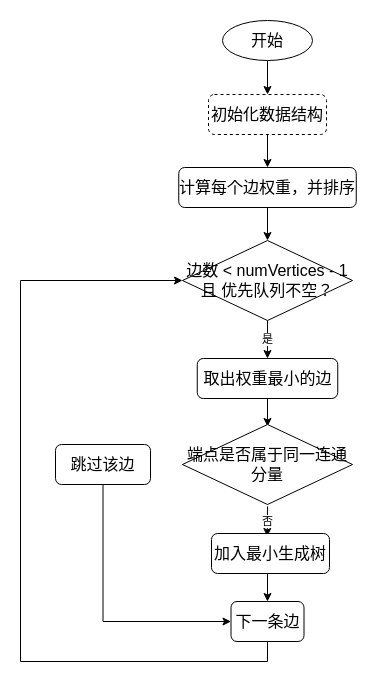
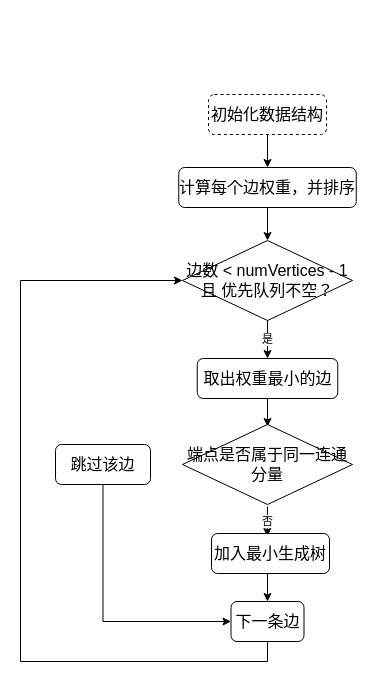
  <mxCell id="0" />
  <mxCell id="1" parent="0" />
  <mxCell id="2" style="edgeStyle=orthogonalEdgeStyle;rounded=0;orthogonalLoop=1;jettySize=auto;html=1;exitX=0.5;exitY=1;exitDx=0;exitDy=0;entryX=0.5;entryY=0;entryDx=0;entryDy=0;" edge="1" parent="1" source="3" target="12"><mxGeometry relative="1" as="geometry" /></mxCell>
  <mxCell id="3" value="&lt;div style=&quot;text-align: start;&quot;&gt;&lt;font size=&quot;3&quot;&gt;初始化数据结构&lt;/font&gt;&lt;/div&gt;" style="rounded=1;whiteSpace=wrap;html=1;dashed=1;" parent="1" vertex="1"><mxGeometry x="208" y="94" width="118" height="40" as="geometry" /></mxCell>
  <mxCell id="4" value="是" style="edgeStyle=orthogonalEdgeStyle;rounded=0;orthogonalLoop=1;jettySize=auto;html=1;exitX=0.5;exitY=1;exitDx=0;exitDy=0;entryX=0.5;entryY=0;entryDx=0;entryDy=0;" edge="1" parent="1" source="5" target="7"><mxGeometry relative="1" as="geometry" /></mxCell>
  <mxCell id="5" value="&lt;span style=&quot;text-align: start; font-size: medium;&quot;&gt;边数 &amp;lt; numVertices - 1 且 优先队列不空？&lt;/span&gt;" style="rhombus;whiteSpace=wrap;html=1;" parent="1" vertex="1"><mxGeometry x="182" y="240" width="170" height="80" as="geometry" /></mxCell>
  <mxCell id="6" style="edgeStyle=orthogonalEdgeStyle;rounded=0;orthogonalLoop=1;jettySize=auto;html=1;exitX=0.5;exitY=1;exitDx=0;exitDy=0;entryX=0.5;entryY=0;entryDx=0;entryDy=0;" parent="1" source="7" edge="1"><mxGeometry relative="1" as="geometry"><mxPoint x="267" y="426" as="targetPoint" /></mxGeometry></mxCell>
  <mxCell id="7" value="&lt;span style=&quot;text-align: start; font-size: medium;&quot;&gt;取出权重最小的边&lt;/span&gt;" style="rounded=1;whiteSpace=wrap;html=1;" parent="1" vertex="1"><mxGeometry x="196.75" y="358" width="140.5" height="40" as="geometry" /></mxCell>
- <mxCell id="8" style="edgeStyle=orthogonalEdgeStyle;rounded=0;orthogonalLoop=1;jettySize=auto;html=1;exitX=0.5;exitY=1;exitDx=0;exitDy=0;entryX=0.5;entryY=0;entryDx=0;entryDy=0;" edge="1" parent="1" source="9" target="3"><mxGeometry relative="1" as="geometry" /></mxCell>
- <mxCell id="9" value="&lt;font style=&quot;font-size: 16px;&quot;&gt;开始&lt;/font&gt;" style="ellipse;whiteSpace=wrap;html=1;" parent="1" vertex="1"><mxGeometry x="222" y="20" width="90" height="40" as="geometry" /></mxCell>
  <mxCell id="10" value="否" style="edgeStyle=orthogonalEdgeStyle;rounded=0;orthogonalLoop=1;jettySize=auto;html=1;entryX=0.5;entryY=0;entryDx=0;entryDy=0;" parent="1" edge="1"><mxGeometry relative="1" as="geometry"><mxPoint x="267" y="506" as="sourcePoint" /><mxPoint x="266.71" y="536" as="targetPoint" /></mxGeometry></mxCell>
  <mxCell id="11" style="edgeStyle=orthogonalEdgeStyle;rounded=0;orthogonalLoop=1;jettySize=auto;html=1;exitX=0.5;exitY=1;exitDx=0;exitDy=0;entryX=0.5;entryY=0;entryDx=0;entryDy=0;" edge="1" parent="1" target="5"><mxGeometry relative="1" as="geometry"><mxPoint x="269" y="207" as="sourcePoint" /></mxGeometry></mxCell>
  <mxCell id="12" value="&lt;div style=&quot;text-align: start;&quot;&gt;&lt;font size=&quot;3&quot;&gt;计算每个边权重，并排序&lt;/font&gt;&lt;/div&gt;" style="rounded=1;whiteSpace=wrap;html=1;" vertex="1" parent="1"><mxGeometry x="178.25" y="167" width="177.5" height="40" as="geometry" /></mxCell>
  <mxCell id="13" value="&lt;span style=&quot;text-align: start; font-size: medium;&quot;&gt;端点是否属于同一连通分量&lt;/span&gt;" style="rhombus;whiteSpace=wrap;html=1;" vertex="1" parent="1"><mxGeometry x="182" y="424" width="170" height="80" as="geometry" /></mxCell>
  <mxCell id="14" style="edgeStyle=orthogonalEdgeStyle;rounded=0;orthogonalLoop=1;jettySize=auto;html=1;exitX=0.5;exitY=1;exitDx=0;exitDy=0;entryX=0.5;entryY=0;entryDx=0;entryDy=0;" edge="1" parent="1" source="15" target="17"><mxGeometry relative="1" as="geometry" /></mxCell>
  <mxCell id="15" value="&lt;div style=&quot;text-align: start;&quot;&gt;&lt;font size=&quot;3&quot;&gt;加入最小生成树&lt;/font&gt;&lt;/div&gt;" style="rounded=1;whiteSpace=wrap;html=1;" vertex="1" parent="1"><mxGeometry x="211" y="533" width="118" height="40" as="geometry" /></mxCell>
  <mxCell id="16" style="edgeStyle=orthogonalEdgeStyle;rounded=0;orthogonalLoop=1;jettySize=auto;html=1;exitX=0.5;exitY=1;exitDx=0;exitDy=0;entryX=0;entryY=0.5;entryDx=0;entryDy=0;" edge="1" parent="1" source="17" target="5"><mxGeometry relative="1" as="geometry"><Array as="points"><mxPoint x="267" y="661" /><mxPoint x="20" y="661" /><mxPoint x="20" y="280" /></Array></mxGeometry></mxCell>
  <mxCell id="17" value="&lt;div style=&quot;text-align: start;&quot;&gt;&lt;font size=&quot;3&quot;&gt;下一条边&lt;/font&gt;&lt;/div&gt;" style="rounded=1;whiteSpace=wrap;html=1;" vertex="1" parent="1"><mxGeometry x="230.5" y="601" width="73" height="40" as="geometry" /></mxCell>
  <mxCell id="18" style="edgeStyle=orthogonalEdgeStyle;rounded=0;orthogonalLoop=1;jettySize=auto;html=1;exitX=0.5;exitY=1;exitDx=0;exitDy=0;entryX=0;entryY=0.5;entryDx=0;entryDy=0;" edge="1" parent="1" source="19" target="17"><mxGeometry relative="1" as="geometry" /></mxCell>
  <mxCell id="19" value="&lt;div style=&quot;text-align: start;&quot;&gt;&lt;font size=&quot;3&quot;&gt;跳过该边&lt;/font&gt;&lt;/div&gt;" style="rounded=1;whiteSpace=wrap;html=1;" vertex="1" parent="1"><mxGeometry x="55" y="444" width="95" height="40" as="geometry" /></mxCell>
